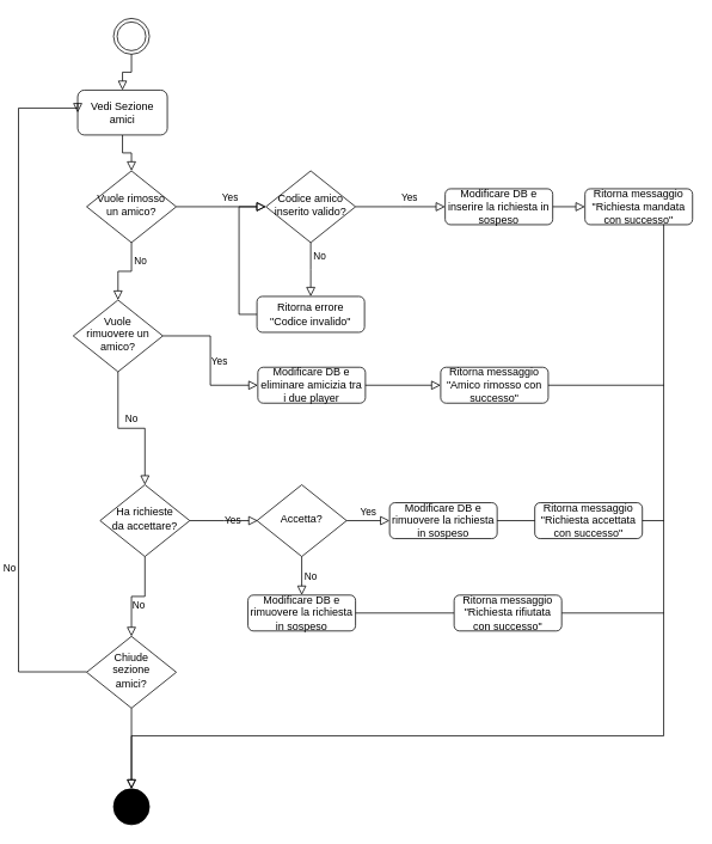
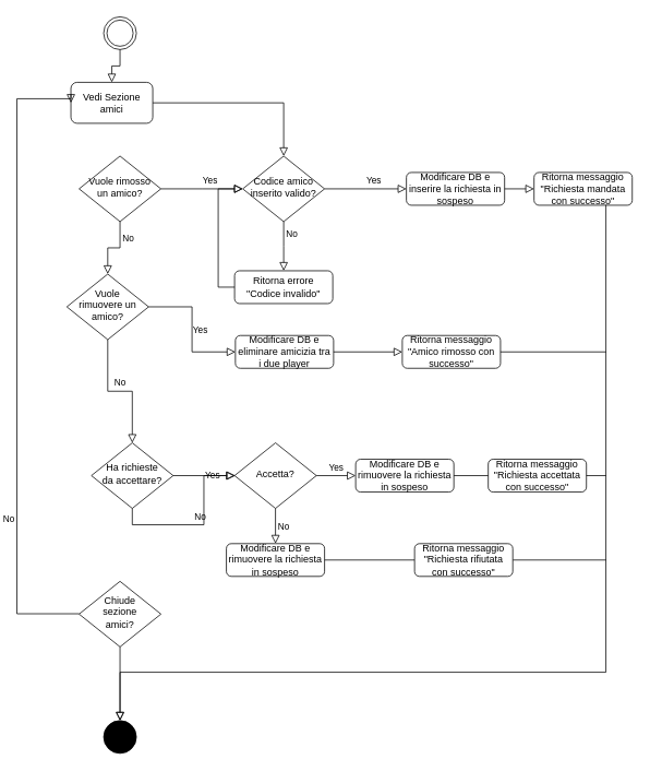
  <mxCell id="0" />
  <mxCell id="1" parent="0" />
- <mxCell id="2" value="" style="rounded=0;html=1;jettySize=auto;orthogonalLoop=1;fontSize=11;endArrow=block;endFill=0;endSize=8;strokeWidth=1;shadow=0;labelBackgroundColor=none;edgeStyle=orthogonalEdgeStyle;entryX=0.5;entryY=0;entryDx=0;entryDy=0;" edge="1" parent="1" source="3" target="8"><mxGeometry relative="1" as="geometry"><mxPoint x="200" y="180" as="targetPoint" /></mxGeometry></mxCell>
+ <mxCell id="2" value="" style="rounded=0;html=1;jettySize=auto;orthogonalLoop=1;fontSize=11;endArrow=block;endFill=0;endSize=8;strokeWidth=1;shadow=0;labelBackgroundColor=none;edgeStyle=orthogonalEdgeStyle;" edge="1" parent="1" source="3" target="20"><mxGeometry relative="1" as="geometry"><mxPoint x="200" y="180" as="targetPoint" /></mxGeometry></mxCell>
  <mxCell id="3" value="Vedi Sezione amici" style="rounded=1;whiteSpace=wrap;html=1;fontSize=12;glass=0;strokeWidth=1;shadow=0;" vertex="1" parent="1"><mxGeometry x="86" y="100" width="100" height="50" as="geometry" /></mxCell>
  <mxCell id="4" value="" style="ellipse;shape=doubleEllipse;html=1;dashed=0;whiteSpace=wrap;aspect=fixed;" vertex="1" parent="1"><mxGeometry x="126" y="20" width="40" height="40" as="geometry" /></mxCell>
  <mxCell id="5" value="" style="rounded=0;html=1;jettySize=auto;orthogonalLoop=1;fontSize=11;endArrow=block;endFill=0;endSize=8;strokeWidth=1;shadow=0;labelBackgroundColor=none;edgeStyle=orthogonalEdgeStyle;exitX=0.5;exitY=1;exitDx=0;exitDy=0;" edge="1" parent="1" source="4" target="3"><mxGeometry relative="1" as="geometry"><mxPoint x="179.81" y="60" as="sourcePoint" /><mxPoint x="220" y="70" as="targetPoint" /></mxGeometry></mxCell>
  <mxCell id="6" value="No" style="rounded=0;html=1;jettySize=auto;orthogonalLoop=1;fontSize=11;endArrow=block;endFill=0;endSize=8;strokeWidth=1;shadow=0;labelBackgroundColor=none;edgeStyle=orthogonalEdgeStyle;entryX=0.5;entryY=0;entryDx=0;entryDy=0;exitX=0.5;exitY=1;exitDx=0;exitDy=0;" edge="1" parent="1" source="8" target="10"><mxGeometry x="-0.506" y="10" relative="1" as="geometry"><mxPoint as="offset" /><mxPoint x="156" y="400" as="targetPoint" /></mxGeometry></mxCell>
  <mxCell id="7" value="Yes" style="edgeStyle=orthogonalEdgeStyle;rounded=0;html=1;jettySize=auto;orthogonalLoop=1;fontSize=11;endArrow=block;endFill=0;endSize=8;strokeWidth=1;shadow=0;labelBackgroundColor=none;" edge="1" parent="1" source="8"><mxGeometry x="0.206" y="10" relative="1" as="geometry"><mxPoint as="offset" /><mxPoint x="296" y="230" as="targetPoint" /></mxGeometry></mxCell>
  <mxCell id="8" value="Vuole rimosso un amico?" style="rhombus;whiteSpace=wrap;html=1;shadow=0;fontFamily=Helvetica;fontSize=12;align=center;strokeWidth=1;spacing=6;spacingTop=-4;" vertex="1" parent="1"><mxGeometry x="96" y="190" width="100" height="80" as="geometry" /></mxCell>
  <mxCell id="9" value="No" style="edgeStyle=orthogonalEdgeStyle;rounded=0;html=1;jettySize=auto;orthogonalLoop=1;fontSize=11;endArrow=block;endFill=0;endSize=8;strokeWidth=1;shadow=0;labelBackgroundColor=none;exitX=0.5;exitY=1;exitDx=0;exitDy=0;entryX=0.5;entryY=0;entryDx=0;entryDy=0;" edge="1" parent="1" source="10" target="28"><mxGeometry y="10" relative="1" as="geometry"><mxPoint as="offset" /><mxPoint x="156" y="590" as="targetPoint" /></mxGeometry></mxCell>
  <mxCell id="10" value="Vuole &lt;br&gt;rimuovere un amico?" style="rhombus;whiteSpace=wrap;html=1;shadow=0;fontFamily=Helvetica;fontSize=12;align=center;strokeWidth=1;spacing=6;spacingTop=-4;" vertex="1" parent="1"><mxGeometry x="81" y="334" width="100" height="80" as="geometry" /></mxCell>
  <mxCell id="11" value="Modificare DB e eliminare amicizia tra i due player" style="rounded=1;whiteSpace=wrap;html=1;fontSize=12;glass=0;strokeWidth=1;shadow=0;" vertex="1" parent="1"><mxGeometry x="287" y="409" width="120" height="40" as="geometry" /></mxCell>
  <mxCell id="12" value="Ritorna messaggio&lt;div&gt;&quot;Richiesta mandata con successo&quot;&lt;/div&gt;" style="rounded=1;whiteSpace=wrap;html=1;fontSize=12;glass=0;strokeWidth=1;shadow=0;" vertex="1" parent="1"><mxGeometry x="652" y="210" width="120" height="40" as="geometry" /></mxCell>
  <mxCell id="13" value="No" style="rounded=0;html=1;jettySize=auto;orthogonalLoop=1;fontSize=11;endArrow=block;endFill=0;endSize=8;strokeWidth=1;shadow=0;labelBackgroundColor=none;edgeStyle=orthogonalEdgeStyle;exitX=0;exitY=0.495;exitDx=0;exitDy=0;entryX=0;entryY=0.5;entryDx=0;entryDy=0;exitPerimeter=0;" edge="1" parent="1" source="14" target="3"><mxGeometry x="-0.506" y="10" relative="1" as="geometry"><mxPoint as="offset" /><mxPoint x="40" y="280" as="targetPoint" /><Array as="points"><mxPoint x="20" y="749" /><mxPoint x="20" y="120" /></Array></mxGeometry></mxCell>
  <mxCell id="14" value="Chiude &lt;br&gt;sezione &lt;br&gt;amici?" style="rhombus;whiteSpace=wrap;html=1;shadow=0;fontFamily=Helvetica;fontSize=12;align=center;strokeWidth=1;spacing=6;spacingTop=-4;" vertex="1" parent="1"><mxGeometry x="96" y="709" width="100" height="80" as="geometry" /></mxCell>
  <mxCell id="15" value="" style="edgeStyle=orthogonalEdgeStyle;rounded=0;html=1;jettySize=auto;orthogonalLoop=1;fontSize=11;endArrow=block;endFill=0;endSize=8;strokeWidth=1;shadow=0;labelBackgroundColor=none;entryX=0.5;entryY=0;entryDx=0;entryDy=0;exitX=0.5;exitY=1;exitDx=0;exitDy=0;" edge="1" parent="1" source="14" target="16"><mxGeometry y="10" relative="1" as="geometry"><mxPoint as="offset" /><mxPoint x="180.68" y="791" as="targetPoint" /><mxPoint x="190" y="690" as="sourcePoint" /></mxGeometry></mxCell>
  <mxCell id="16" value="" style="ellipse;shape=doubleEllipse;html=1;dashed=0;whiteSpace=wrap;aspect=fixed;fillColor=#000000;fontColor=#333333;strokeColor=#000000;" vertex="1" parent="1"><mxGeometry x="126" y="879" width="40" height="40" as="geometry" /></mxCell>
  <mxCell id="17" value="Yes" style="edgeStyle=orthogonalEdgeStyle;rounded=0;html=1;jettySize=auto;orthogonalLoop=1;fontSize=11;endArrow=block;endFill=0;endSize=8;strokeWidth=1;shadow=0;labelBackgroundColor=none;exitX=1;exitY=0.5;exitDx=0;exitDy=0;entryX=0;entryY=0.5;entryDx=0;entryDy=0;" edge="1" parent="1" source="10" target="11"><mxGeometry y="10" relative="1" as="geometry"><mxPoint as="offset" /><mxPoint x="366" y="429" as="targetPoint" /><mxPoint x="206" y="428.9" as="sourcePoint" /><Array as="points" /></mxGeometry></mxCell>
  <mxCell id="18" value="No" style="rounded=0;html=1;jettySize=auto;orthogonalLoop=1;fontSize=11;endArrow=block;endFill=0;endSize=8;strokeWidth=1;shadow=0;labelBackgroundColor=none;edgeStyle=orthogonalEdgeStyle;exitX=0.5;exitY=1;exitDx=0;exitDy=0;" edge="1" parent="1" source="20"><mxGeometry x="-0.506" y="10" relative="1" as="geometry"><mxPoint as="offset" /><mxPoint x="346" y="330" as="targetPoint" /></mxGeometry></mxCell>
  <mxCell id="19" value="Yes" style="edgeStyle=orthogonalEdgeStyle;rounded=0;html=1;jettySize=auto;orthogonalLoop=1;fontSize=11;endArrow=block;endFill=0;endSize=8;strokeWidth=1;shadow=0;labelBackgroundColor=none;" edge="1" parent="1" source="20"><mxGeometry x="0.206" y="10" relative="1" as="geometry"><mxPoint as="offset" /><mxPoint x="496" y="230" as="targetPoint" /></mxGeometry></mxCell>
  <mxCell id="20" value="Codice amico inserito valido?" style="rhombus;whiteSpace=wrap;html=1;shadow=0;fontFamily=Helvetica;fontSize=12;align=center;strokeWidth=1;spacing=6;spacingTop=-4;" vertex="1" parent="1"><mxGeometry x="296" y="190" width="100" height="80" as="geometry" /></mxCell>
  <mxCell id="21" value="Modificare DB e inserire la richiesta in sospeso" style="rounded=1;whiteSpace=wrap;html=1;fontSize=12;glass=0;strokeWidth=1;shadow=0;" vertex="1" parent="1"><mxGeometry x="496" y="210" width="120" height="40" as="geometry" /></mxCell>
  <mxCell id="22" value="" style="rounded=0;html=1;jettySize=auto;orthogonalLoop=1;fontSize=11;endArrow=block;endFill=0;endSize=8;strokeWidth=1;shadow=0;labelBackgroundColor=none;edgeStyle=orthogonalEdgeStyle;exitX=1;exitY=0.5;exitDx=0;exitDy=0;entryX=0;entryY=0.5;entryDx=0;entryDy=0;" edge="1" parent="1" source="21" target="12"><mxGeometry relative="1" as="geometry"><mxPoint x="636" y="219" as="sourcePoint" /><mxPoint x="636" y="270" as="targetPoint" /></mxGeometry></mxCell>
  <mxCell id="23" value="" style="rounded=0;html=1;jettySize=auto;orthogonalLoop=1;fontSize=11;endArrow=block;endFill=0;endSize=8;strokeWidth=1;shadow=0;labelBackgroundColor=none;edgeStyle=orthogonalEdgeStyle;exitX=0.732;exitY=0.992;exitDx=0;exitDy=0;exitPerimeter=0;entryX=0.5;entryY=0;entryDx=0;entryDy=0;" edge="1" parent="1" source="12" target="16"><mxGeometry relative="1" as="geometry"><mxPoint x="200" y="160" as="sourcePoint" /><mxPoint x="146" y="910" as="targetPoint" /><Array as="points"><mxPoint x="740" y="820" /><mxPoint x="146" y="820" /></Array></mxGeometry></mxCell>
  <mxCell id="24" value="Ritorna messaggio&lt;div&gt;&quot;Amico rimosso con successo&quot;&lt;/div&gt;" style="rounded=1;whiteSpace=wrap;html=1;fontSize=12;glass=0;strokeWidth=1;shadow=0;" vertex="1" parent="1"><mxGeometry x="491" y="409" width="120" height="40" as="geometry" /></mxCell>
  <mxCell id="25" value="Ritorna errore&lt;div&gt;&quot;Codice invalido&quot;&lt;/div&gt;" style="rounded=1;whiteSpace=wrap;html=1;fontSize=12;glass=0;strokeWidth=1;shadow=0;" vertex="1" parent="1"><mxGeometry x="286" y="330" width="120" height="40" as="geometry" /></mxCell>
  <mxCell id="26" value="" style="rounded=0;html=1;jettySize=auto;orthogonalLoop=1;fontSize=11;endArrow=block;endFill=0;endSize=8;strokeWidth=1;shadow=0;labelBackgroundColor=none;edgeStyle=orthogonalEdgeStyle;exitX=0;exitY=0.5;exitDx=0;exitDy=0;entryX=0;entryY=0.5;entryDx=0;entryDy=0;" edge="1" parent="1" source="25" target="20"><mxGeometry relative="1" as="geometry"><mxPoint x="626" y="240" as="sourcePoint" /><mxPoint x="686" y="240" as="targetPoint" /></mxGeometry></mxCell>
  <mxCell id="27" value="" style="rounded=0;html=1;jettySize=auto;orthogonalLoop=1;fontSize=11;endArrow=block;endFill=0;endSize=8;strokeWidth=1;shadow=0;labelBackgroundColor=none;edgeStyle=orthogonalEdgeStyle;exitX=1;exitY=0.5;exitDx=0;exitDy=0;entryX=0;entryY=0.5;entryDx=0;entryDy=0;" edge="1" parent="1" source="11" target="24"><mxGeometry relative="1" as="geometry"><mxPoint x="486" y="428.64" as="sourcePoint" /><mxPoint x="546" y="428.64" as="targetPoint" /></mxGeometry></mxCell>
  <mxCell id="28" value="Ha richieste &lt;br&gt;da accettare?" style="rhombus;whiteSpace=wrap;html=1;shadow=0;fontFamily=Helvetica;fontSize=12;align=center;strokeWidth=1;spacing=6;spacingTop=-4;" vertex="1" parent="1"><mxGeometry x="111" y="540" width="100" height="80" as="geometry" /></mxCell>
  <mxCell id="29" value="Yes" style="edgeStyle=orthogonalEdgeStyle;rounded=0;html=1;jettySize=auto;orthogonalLoop=1;fontSize=11;endArrow=block;endFill=0;endSize=8;strokeWidth=1;shadow=0;labelBackgroundColor=none;exitX=1;exitY=0.5;exitDx=0;exitDy=0;entryX=0;entryY=0.5;entryDx=0;entryDy=0;" edge="1" parent="1" source="28"><mxGeometry y="10" relative="1" as="geometry"><mxPoint as="offset" /><mxPoint x="287" y="580" as="targetPoint" /><mxPoint x="206" y="579.9" as="sourcePoint" /><Array as="points" /></mxGeometry></mxCell>
- <mxCell id="30" value="No" style="edgeStyle=orthogonalEdgeStyle;rounded=0;html=1;jettySize=auto;orthogonalLoop=1;fontSize=11;endArrow=block;endFill=0;endSize=8;strokeWidth=1;shadow=0;labelBackgroundColor=none;exitX=0.5;exitY=1;exitDx=0;exitDy=0;entryX=0.5;entryY=0;entryDx=0;entryDy=0;" edge="1" parent="1" source="28" target="14"><mxGeometry y="10" relative="1" as="geometry"><mxPoint as="offset" /><mxPoint x="146" y="640" as="targetPoint" /><mxPoint x="186" y="620" as="sourcePoint" /></mxGeometry></mxCell>
+ <mxCell id="30" value="No" style="edgeStyle=orthogonalEdgeStyle;rounded=0;html=1;jettySize=auto;orthogonalLoop=1;fontSize=11;endArrow=block;endFill=0;endSize=8;strokeWidth=1;shadow=0;labelBackgroundColor=none;exitX=0.5;exitY=1;exitDx=0;exitDy=0;" edge="1" parent="1" source="28" target="31"><mxGeometry y="10" relative="1" as="geometry"><mxPoint as="offset" /><mxPoint x="146" y="640" as="targetPoint" /><mxPoint x="186" y="620" as="sourcePoint" /></mxGeometry></mxCell>
  <mxCell id="31" value="Accetta?" style="rhombus;whiteSpace=wrap;html=1;shadow=0;fontFamily=Helvetica;fontSize=12;align=center;strokeWidth=1;spacing=6;spacingTop=-4;" vertex="1" parent="1"><mxGeometry x="286" y="540" width="100" height="80" as="geometry" /></mxCell>
  <mxCell id="32" value="Modificare DB e rimuovere la richiesta in sospeso" style="rounded=1;whiteSpace=wrap;html=1;fontSize=12;glass=0;strokeWidth=1;shadow=0;" vertex="1" parent="1"><mxGeometry x="276" y="663" width="120" height="40" as="geometry" /></mxCell>
  <mxCell id="33" value="Modificare DB e rimuovere la richiesta in sospeso" style="rounded=1;whiteSpace=wrap;html=1;fontSize=12;glass=0;strokeWidth=1;shadow=0;" vertex="1" parent="1"><mxGeometry x="434" y="560" width="120" height="40" as="geometry" /></mxCell>
  <mxCell id="34" value="No" style="edgeStyle=orthogonalEdgeStyle;rounded=0;html=1;jettySize=auto;orthogonalLoop=1;fontSize=11;endArrow=block;endFill=0;endSize=8;strokeWidth=1;shadow=0;labelBackgroundColor=none;exitX=0.5;exitY=1;exitDx=0;exitDy=0;" edge="1" parent="1" source="31" target="32"><mxGeometry y="10" relative="1" as="geometry"><mxPoint as="offset" /><mxPoint x="156" y="550" as="targetPoint" /><mxPoint x="156" y="479" as="sourcePoint" /></mxGeometry></mxCell>
  <mxCell id="35" value="Yes" style="edgeStyle=orthogonalEdgeStyle;rounded=0;html=1;jettySize=auto;orthogonalLoop=1;fontSize=11;endArrow=block;endFill=0;endSize=8;strokeWidth=1;shadow=0;labelBackgroundColor=none;exitX=1;exitY=0.5;exitDx=0;exitDy=0;entryX=0;entryY=0.5;entryDx=0;entryDy=0;" edge="1" parent="1" source="31" target="33"><mxGeometry y="10" relative="1" as="geometry"><mxPoint as="offset" /><mxPoint x="297" y="590" as="targetPoint" /><mxPoint x="206" y="590" as="sourcePoint" /><Array as="points" /></mxGeometry></mxCell>
  <mxCell id="36" value="" style="endArrow=none;html=1;rounded=0;exitX=1;exitY=0.5;exitDx=0;exitDy=0;" edge="1" parent="1" source="39"><mxGeometry width="50" height="50" relative="1" as="geometry"><mxPoint x="536" y="730" as="sourcePoint" /><mxPoint x="740" y="683" as="targetPoint" /></mxGeometry></mxCell>
  <mxCell id="37" value="" style="endArrow=none;html=1;rounded=0;exitX=1;exitY=0.5;exitDx=0;exitDy=0;" edge="1" parent="1" source="33"><mxGeometry width="50" height="50" relative="1" as="geometry"><mxPoint x="406" y="693" as="sourcePoint" /><mxPoint x="740" y="580" as="targetPoint" /></mxGeometry></mxCell>
  <mxCell id="38" value="" style="endArrow=none;html=1;rounded=0;exitX=1;exitY=0.5;exitDx=0;exitDy=0;" edge="1" parent="1" source="32" target="39"><mxGeometry width="50" height="50" relative="1" as="geometry"><mxPoint x="396" y="683" as="sourcePoint" /><mxPoint x="736" y="683" as="targetPoint" /></mxGeometry></mxCell>
  <mxCell id="39" value="Ritorna messaggio&lt;div&gt;&quot;Richiesta rifiutata con successo&quot;&lt;/div&gt;" style="rounded=1;whiteSpace=wrap;html=1;fontSize=12;glass=0;strokeWidth=1;shadow=0;" vertex="1" parent="1"><mxGeometry x="506" y="663" width="120" height="40" as="geometry" /></mxCell>
  <mxCell id="40" value="Ritorna messaggio&lt;div&gt;&quot;Richiesta accettata con successo&quot;&lt;/div&gt;" style="rounded=1;whiteSpace=wrap;html=1;fontSize=12;glass=0;strokeWidth=1;shadow=0;" vertex="1" parent="1"><mxGeometry x="596" y="560" width="120" height="40" as="geometry" /></mxCell>
  <mxCell id="41" value="" style="endArrow=none;html=1;rounded=0;exitX=1;exitY=0.5;exitDx=0;exitDy=0;" edge="1" parent="1" source="24"><mxGeometry width="50" height="50" relative="1" as="geometry"><mxPoint x="620" y="430" as="sourcePoint" /><mxPoint x="740" y="429" as="targetPoint" /></mxGeometry></mxCell>
